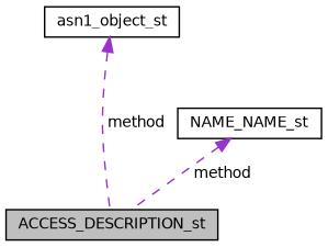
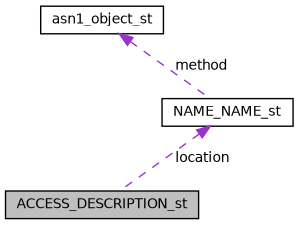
  digraph {
    fontname="DejaVu Sans"
    node [color=black fillcolor=white fontname="DejaVu Sans" fontsize=10 shape=record style=filled]
    edge [color=darkorchid3 dir=back fontname="DejaVu Sans" fontsize=10 labelfontname=Helvetica labelfontsize=10 style=dashed]
    n1 [fillcolor=grey75 fontcolor=black height=0.2 label=ACCESS_DESCRIPTION_st width=0.4]
    n2 [height=0.2 label=asn1_object_st width=0.4]
    n3 [height=0.2 label=NAME_NAME_st width=0.4]
-   n2 -> n1 [label=" method"]
-   n3 -> n1 [label=" method"]
+   n2 -> n3 [label=" method"]
+   n3 -> n1 [label=" location"]
  }
